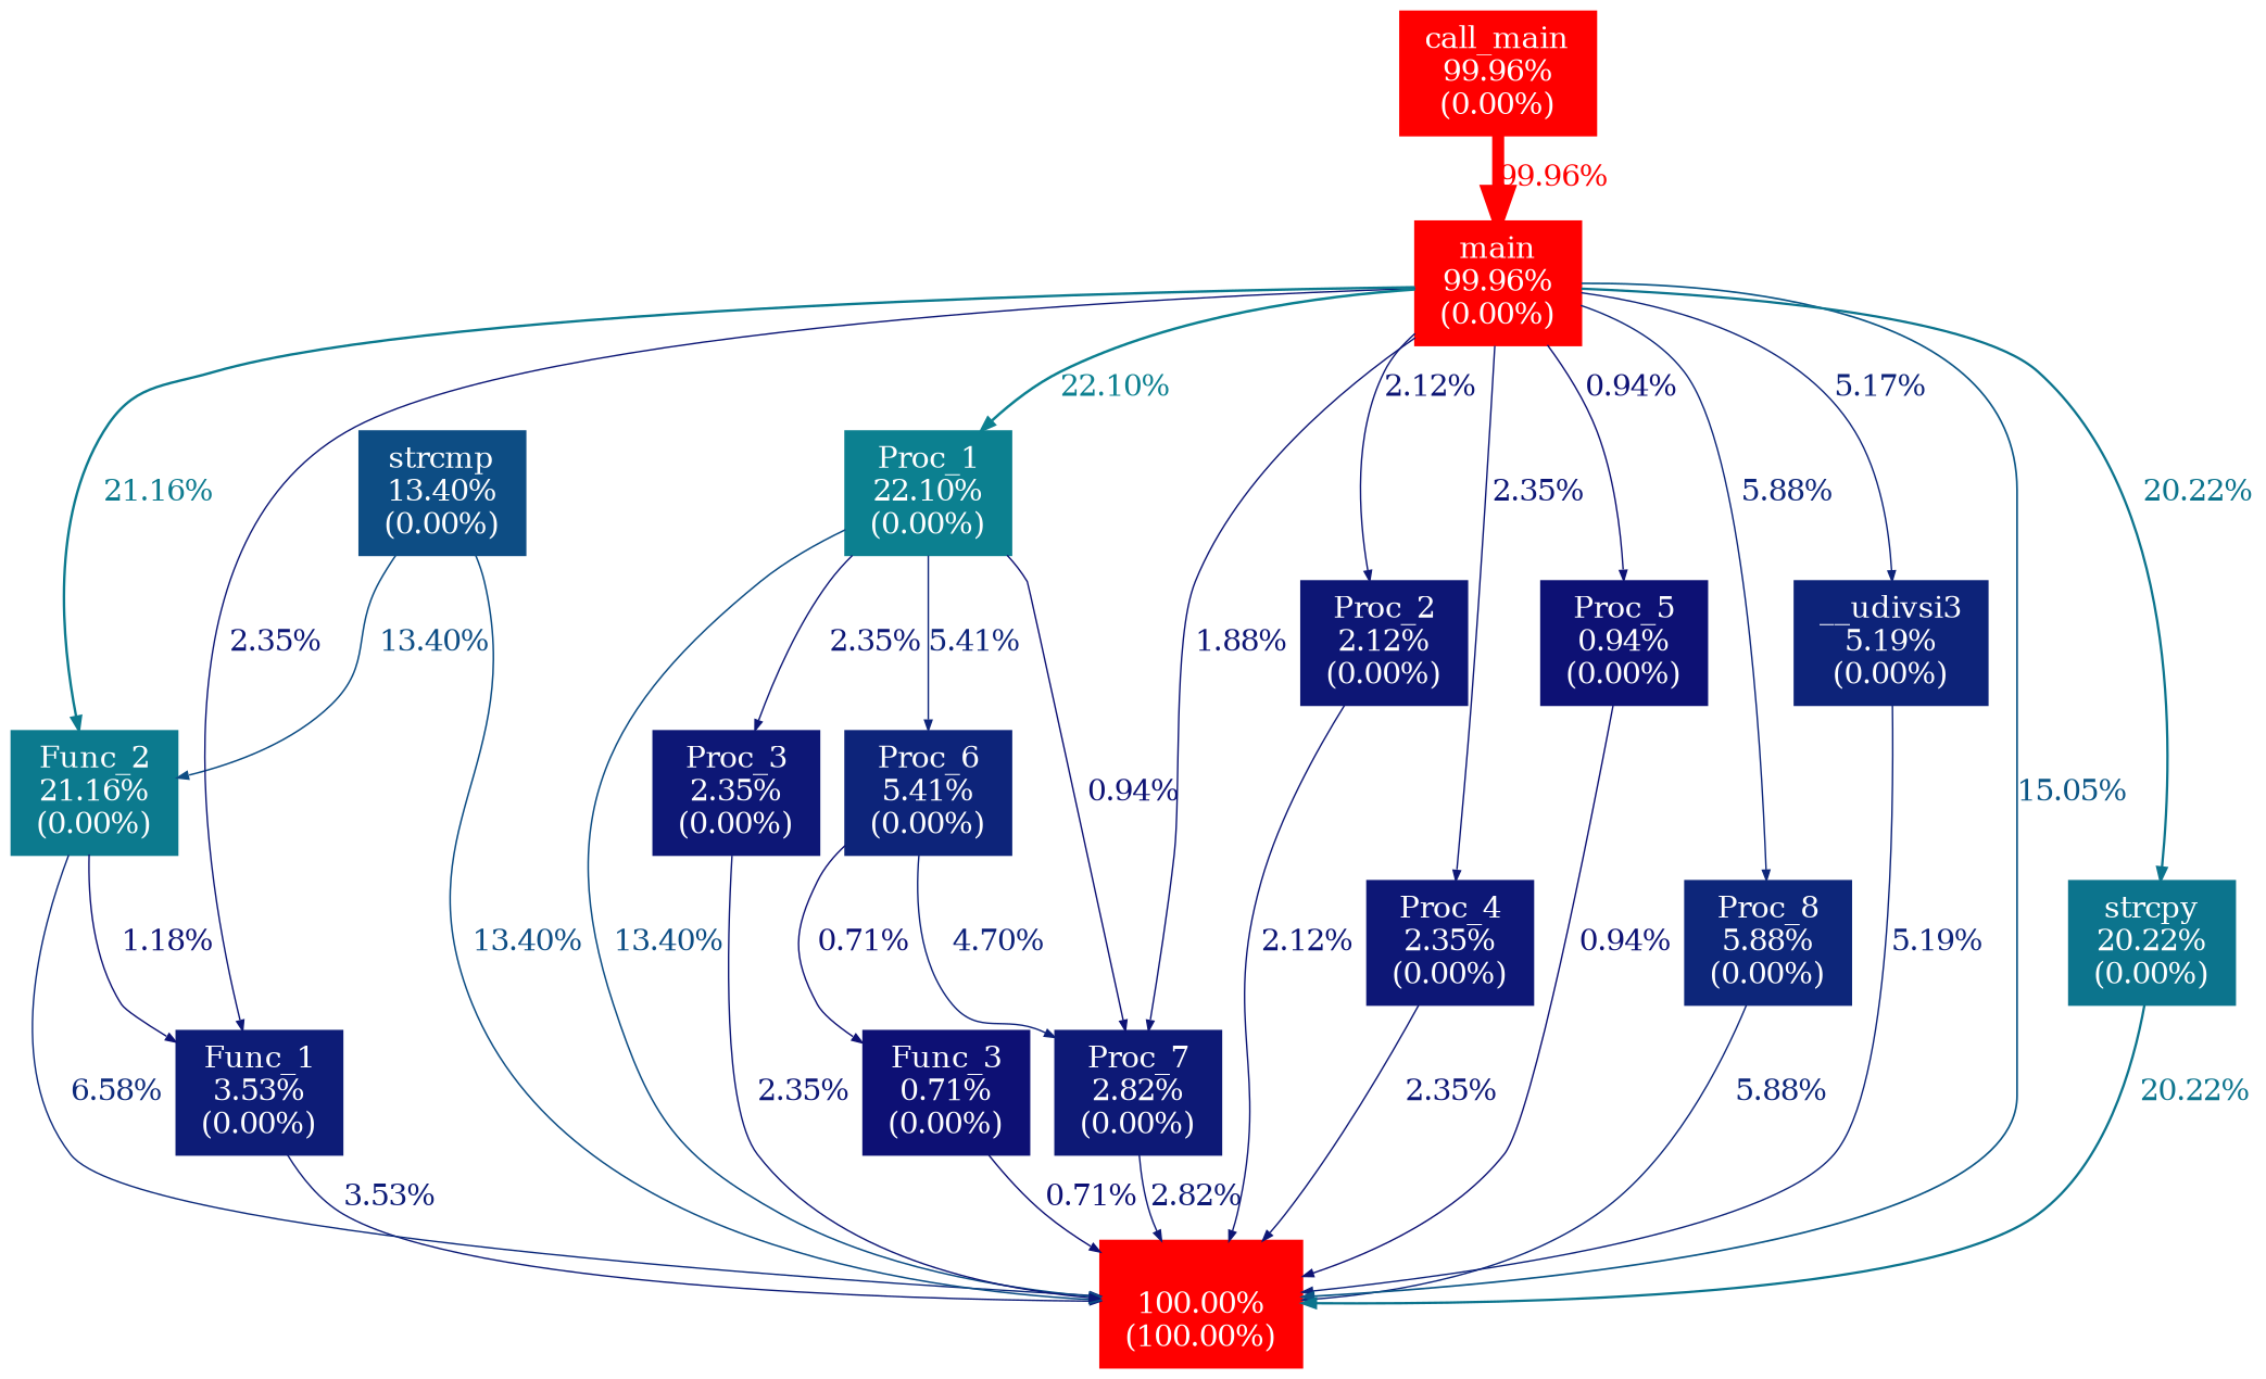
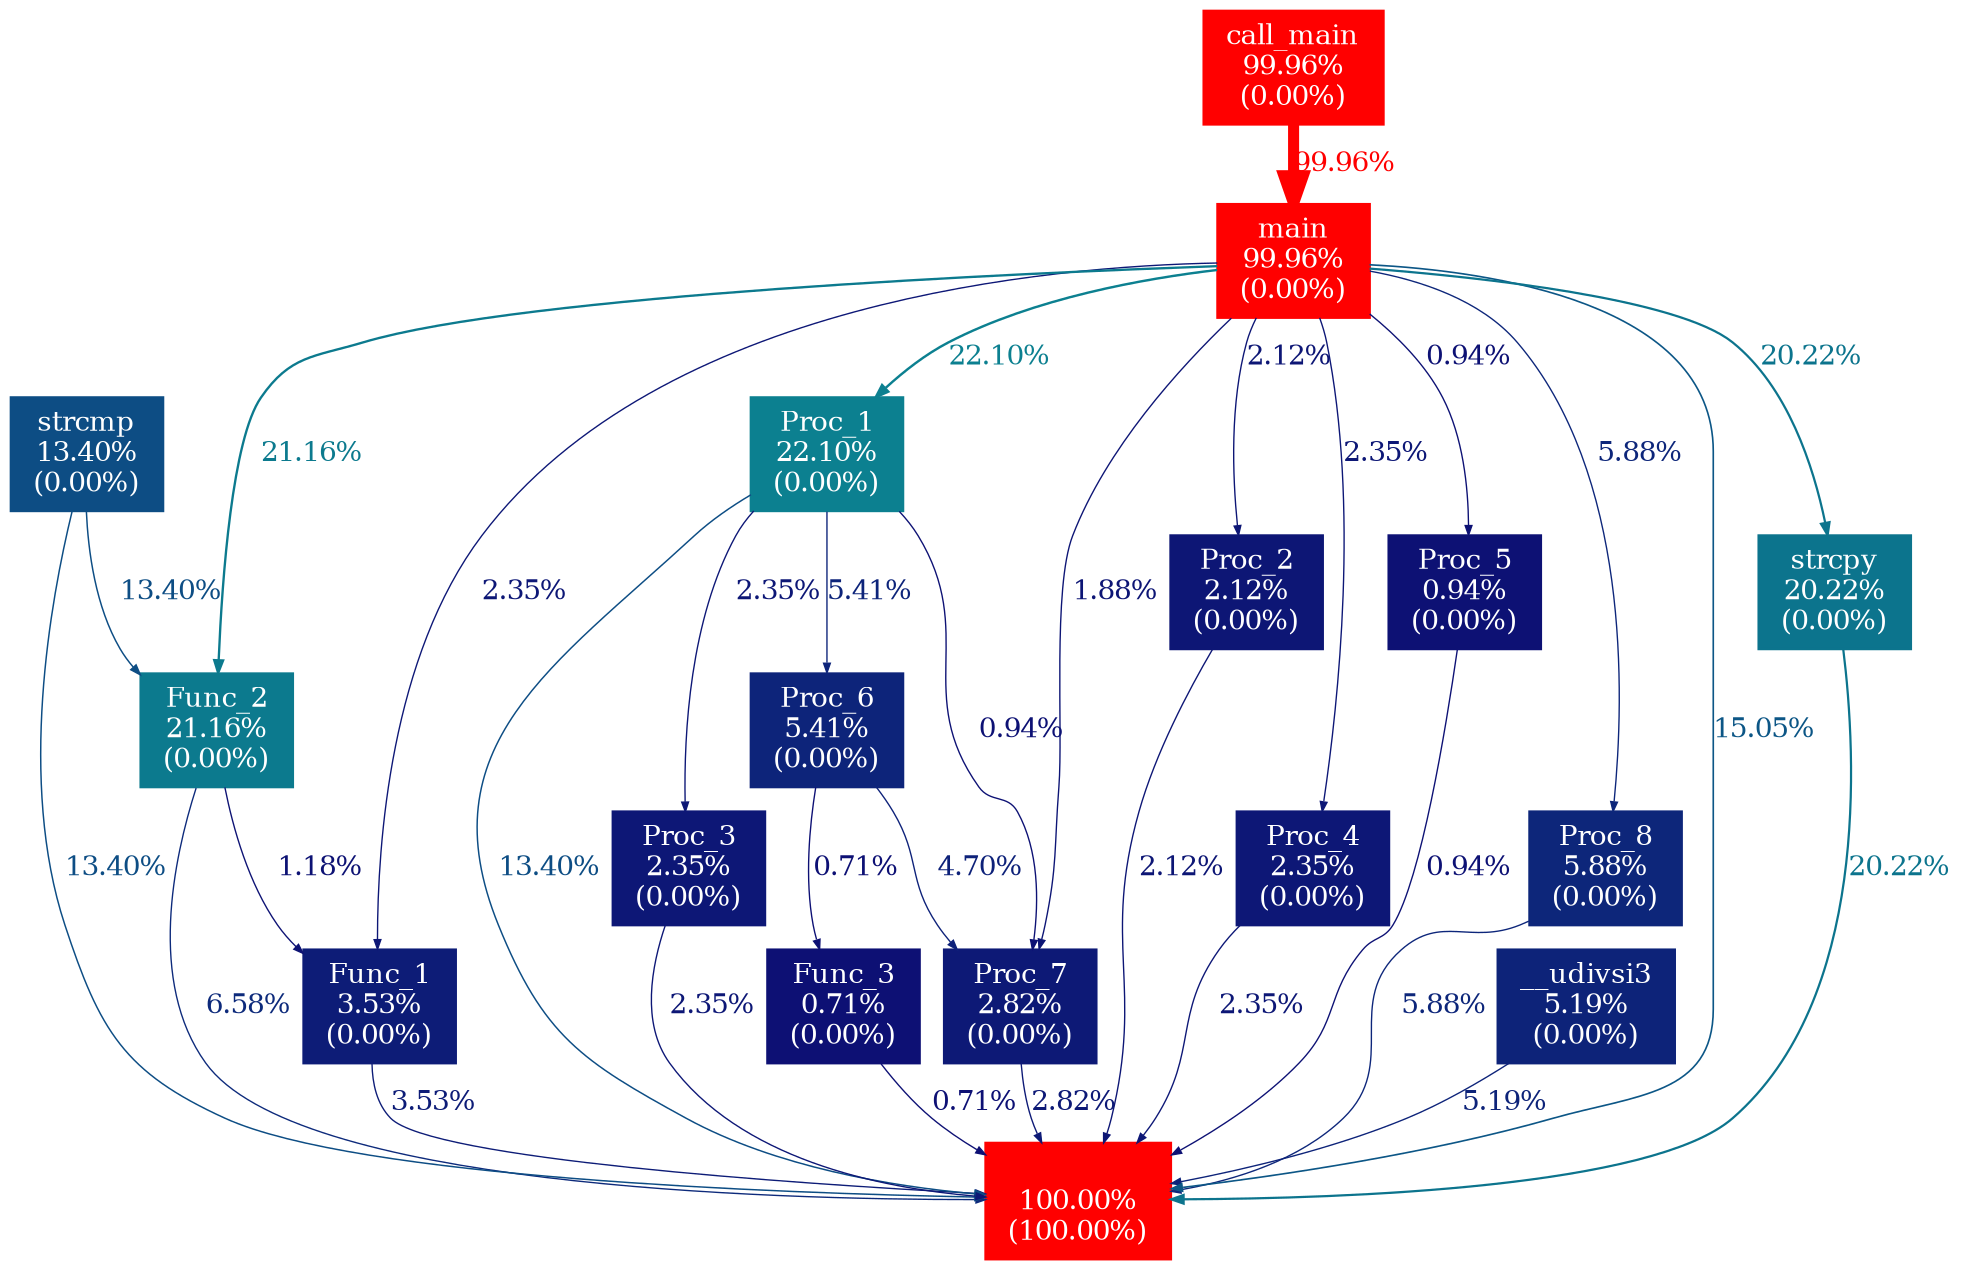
  digraph {
    fontname="DejaVu Serif"
    nodesep=0.125
    ranksep=0.25
    node [color="#ff0000" fontcolor="#ffffff" fontname="DejaVu Serif" fontsize=10.00 shape=box style=filled]
    edge [arrowsize=0.35 color="#0d1776" fontcolor="#0d1776" fontname="DejaVu Serif" fontsize=10.00 labeldistance=0.50 penwidth=0.50]
    n1 [height=0 label="\n100.00%\n(100.00%)" width=0]
    n2 [color="#0d1c77" height=0 label="Func_1\n3.53%\n(0.00%)" width=0]
    n3 [color="#0c7a8e" height=0 label="Func_2\n21.16%\n(0.00%)" width=0]
    n4 [color="#0d4d84" height=0 label="strcmp\n13.40%\n(0.00%)" width=0]
    n5 [color="#0d1074" height=0 label="Func_3\n0.71%\n(0.00%)" width=0]
    n6 [color="#0c8090" height=0 label="Proc_1\n22.10%\n(0.00%)" width=0]
    n7 [color="#0d1776" height=0 label="Proc_3\n2.35%\n(0.00%)" width=0]
    n8 [color="#0d247a" height=0 label="Proc_6\n5.41%\n(0.00%)" width=0]
    n9 [color="#0d1976" height=0 label="Proc_7\n2.82%\n(0.00%)" width=0]
    n10 [color="#0d1675" height=0 label="Proc_2\n2.12%\n(0.00%)" width=0]
    n11 [color="#0d1776" height=0 label="Proc_4\n2.35%\n(0.00%)" width=0]
    n12 [color="#0d1174" height=0 label="Proc_5\n0.94%\n(0.00%)" width=0]
    n13 [color="#0d267a" height=0 label="Proc_8\n5.88%\n(0.00%)" width=0]
    n14 [color="#0d2379" height=0 label="__udivsi3\n5.19%\n(0.00%)" width=0]
    n15 [height=0 label="call_main\n99.96%\n(0.00%)" width=0]
    n16 [height=0 label="main\n99.96%\n(0.00%)" width=0]
    n17 [color="#0c748d" height=0 label="strcpy\n20.22%\n(0.00%)" width=0]
    n2 -> n1 [color="#0d1c77" fontcolor="#0d1c77" label="3.53%"]
    n3 -> n1 [color="#0d2a7b" fontcolor="#0d2a7b" label="6.58%"]
    n3 -> n2 [color="#0d1274" fontcolor="#0d1274" label="1.18%"]
    n4 -> n1 [arrowsize=0.37 color="#0d4d84" fontcolor="#0d4d84" label="13.40%" labeldistance=0.54 penwidth=0.54]
    n4 -> n3 [arrowsize=0.37 color="#0d4d84" fontcolor="#0d4d84" label="13.40%" labeldistance=0.54 penwidth=0.54]
    n5 -> n1 [color="#0d1074" fontcolor="#0d1074" label="0.71%"]
    n6 -> n1 [arrowsize=0.37 color="#0d4d84" fontcolor="#0d4d84" label="13.40%" labeldistance=0.54 penwidth=0.54]
    n6 -> n7 [label="2.35%"]
    n6 -> n8 [color="#0d247a" fontcolor="#0d247a" label="5.41%"]
    n6 -> n9 [color="#0d1174" fontcolor="#0d1174" label="0.94%"]
    n7 -> n1 [label="2.35%"]
    n8 -> n5 [color="#0d1074" fontcolor="#0d1074" label="0.71%"]
    n8 -> n9 [color="#0d2179" fontcolor="#0d2179" label="4.70%"]
    n9 -> n1 [color="#0d1976" fontcolor="#0d1976" label="2.82%"]
    n10 -> n1 [color="#0d1675" fontcolor="#0d1675" label="2.12%"]
    n11 -> n1 [label="2.35%"]
    n12 -> n1 [color="#0d1174" fontcolor="#0d1174" label="0.94%"]
    n13 -> n1 [color="#0d267a" fontcolor="#0d267a" label="5.88%"]
    n14 -> n1 [color="#0d2379" fontcolor="#0d2379" label="5.19%"]
    n15 -> n16 [arrowsize=1.00 color="#ff0000" fontcolor="#ff0000" label="99.96%" labeldistance=4.00 penwidth=4.00]
    n16 -> n1 [arrowsize=0.39 color="#0c5686" fontcolor="#0c5686" label="15.05%" labeldistance=0.60 penwidth=0.60]
    n16 -> n2 [label="2.35%"]
    n16 -> n3 [arrowsize=0.46 color="#0c7a8e" fontcolor="#0c7a8e" label="21.16%" labeldistance=0.85 penwidth=0.85]
    n16 -> n6 [arrowsize=0.47 color="#0c8090" fontcolor="#0c8090" label="22.10%" labeldistance=0.88 penwidth=0.88]
    n16 -> n9 [color="#0d1575" fontcolor="#0d1575" label="1.88%"]
    n16 -> n10 [color="#0d1675" fontcolor="#0d1675" label="2.12%"]
    n16 -> n11 [label="2.35%"]
    n16 -> n12 [color="#0d1174" fontcolor="#0d1174" label="0.94%"]
    n16 -> n13 [color="#0d267a" fontcolor="#0d267a" label="5.88%"]
-   n16 -> n14 [color="#0d2379" fontcolor="#0d2379" label="5.17%"]
    n16 -> n17 [arrowsize=0.45 color="#0c748d" fontcolor="#0c748d" label="20.22%" labeldistance=0.81 penwidth=0.81]
    n17 -> n1 [arrowsize=0.45 color="#0c748d" fontcolor="#0c748d" label="20.22%" labeldistance=0.81 penwidth=0.81]
  }
